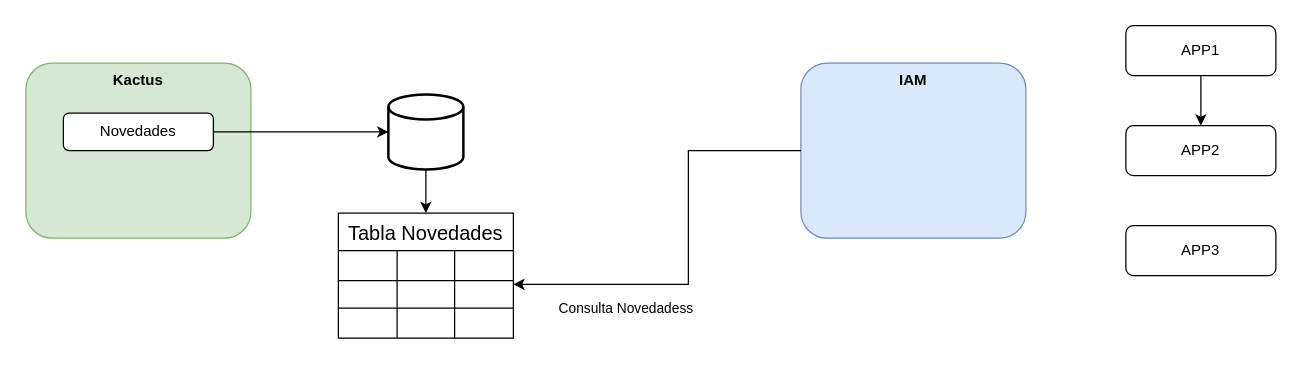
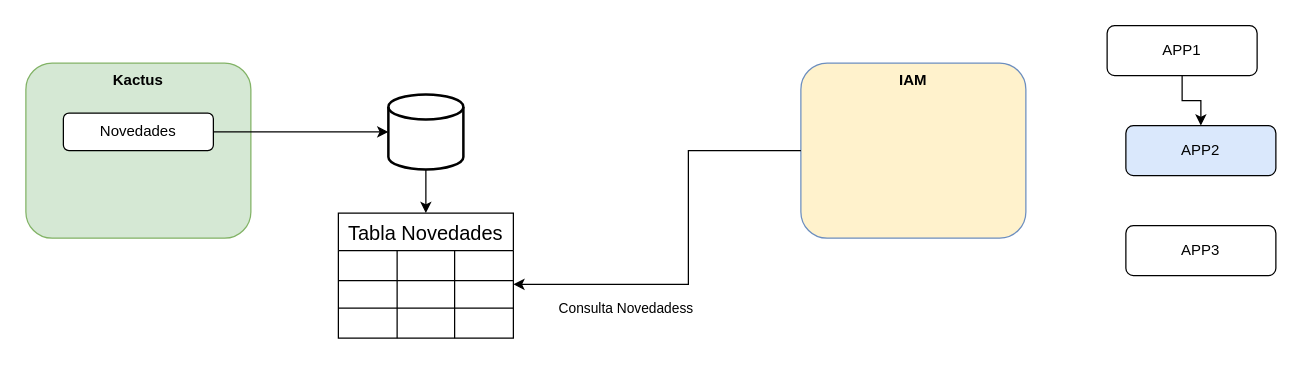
  <mxCell id="0" />
  <mxCell id="1" parent="0" />
  <mxCell id="2" value="&lt;b&gt;Kactus&lt;/b&gt;" style="rounded=1;whiteSpace=wrap;html=1;verticalAlign=top;fillColor=#d5e8d4;strokeColor=#82b366;" vertex="1" parent="1"><mxGeometry x="20" y="50" width="180" height="140" as="geometry" /></mxCell>
  <mxCell id="3" value="Novedades" style="rounded=1;whiteSpace=wrap;html=1;" vertex="1" parent="1"><mxGeometry x="50" y="90" width="120" height="30" as="geometry" /></mxCell>
  <mxCell id="4" style="edgeStyle=orthogonalEdgeStyle;rounded=0;orthogonalLoop=1;jettySize=auto;html=1;" edge="1" parent="1" source="5" target="7"><mxGeometry relative="1" as="geometry" /></mxCell>
  <mxCell id="5" value="" style="strokeWidth=2;html=1;shape=mxgraph.flowchart.database;whiteSpace=wrap;" vertex="1" parent="1"><mxGeometry x="310" y="75" width="60" height="60" as="geometry" /></mxCell>
  <mxCell id="6" style="edgeStyle=orthogonalEdgeStyle;rounded=0;orthogonalLoop=1;jettySize=auto;html=1;entryX=0;entryY=0.5;entryDx=0;entryDy=0;entryPerimeter=0;" edge="1" parent="1" source="3" target="5"><mxGeometry relative="1" as="geometry" /></mxCell>
  <mxCell id="7" value="Tabla Novedades" style="shape=table;startSize=30;container=1;collapsible=0;childLayout=tableLayout;strokeColor=default;fontSize=16;" vertex="1" parent="1"><mxGeometry x="270" y="170" width="140" height="100" as="geometry" /></mxCell>
  <mxCell id="8" value="" style="shape=tableRow;horizontal=0;startSize=0;swimlaneHead=0;swimlaneBody=0;strokeColor=inherit;top=0;left=0;bottom=0;right=0;collapsible=0;dropTarget=0;fillColor=none;points=[[0,0.5],[1,0.5]];portConstraint=eastwest;fontSize=16;" vertex="1" parent="7"><mxGeometry y="30" width="140" height="24" as="geometry" /></mxCell>
  <mxCell id="9" value="" style="shape=partialRectangle;html=1;whiteSpace=wrap;connectable=0;strokeColor=inherit;overflow=hidden;fillColor=none;top=0;left=0;bottom=0;right=0;pointerEvents=1;fontSize=16;" vertex="1" parent="8"><mxGeometry width="47" height="24" as="geometry"><mxRectangle width="47" height="24" as="alternateBounds" /></mxGeometry></mxCell>
  <mxCell id="10" value="" style="shape=partialRectangle;html=1;whiteSpace=wrap;connectable=0;strokeColor=inherit;overflow=hidden;fillColor=none;top=0;left=0;bottom=0;right=0;pointerEvents=1;fontSize=16;" vertex="1" parent="8"><mxGeometry x="47" width="46" height="24" as="geometry"><mxRectangle width="46" height="24" as="alternateBounds" /></mxGeometry></mxCell>
  <mxCell id="11" value="" style="shape=partialRectangle;html=1;whiteSpace=wrap;connectable=0;strokeColor=inherit;overflow=hidden;fillColor=none;top=0;left=0;bottom=0;right=0;pointerEvents=1;fontSize=16;" vertex="1" parent="8"><mxGeometry x="93" width="47" height="24" as="geometry"><mxRectangle width="47" height="24" as="alternateBounds" /></mxGeometry></mxCell>
  <mxCell id="12" value="" style="shape=tableRow;horizontal=0;startSize=0;swimlaneHead=0;swimlaneBody=0;strokeColor=inherit;top=0;left=0;bottom=0;right=0;collapsible=0;dropTarget=0;fillColor=none;points=[[0,0.5],[1,0.5]];portConstraint=eastwest;fontSize=16;" vertex="1" parent="7"><mxGeometry y="54" width="140" height="22" as="geometry" /></mxCell>
  <mxCell id="13" value="" style="shape=partialRectangle;html=1;whiteSpace=wrap;connectable=0;strokeColor=inherit;overflow=hidden;fillColor=none;top=0;left=0;bottom=0;right=0;pointerEvents=1;fontSize=16;" vertex="1" parent="12"><mxGeometry width="47" height="22" as="geometry"><mxRectangle width="47" height="22" as="alternateBounds" /></mxGeometry></mxCell>
  <mxCell id="14" value="" style="shape=partialRectangle;html=1;whiteSpace=wrap;connectable=0;strokeColor=inherit;overflow=hidden;fillColor=none;top=0;left=0;bottom=0;right=0;pointerEvents=1;fontSize=16;" vertex="1" parent="12"><mxGeometry x="47" width="46" height="22" as="geometry"><mxRectangle width="46" height="22" as="alternateBounds" /></mxGeometry></mxCell>
  <mxCell id="15" value="" style="shape=partialRectangle;html=1;whiteSpace=wrap;connectable=0;strokeColor=inherit;overflow=hidden;fillColor=none;top=0;left=0;bottom=0;right=0;pointerEvents=1;fontSize=16;" vertex="1" parent="12"><mxGeometry x="93" width="47" height="22" as="geometry"><mxRectangle width="47" height="22" as="alternateBounds" /></mxGeometry></mxCell>
  <mxCell id="16" value="" style="shape=tableRow;horizontal=0;startSize=0;swimlaneHead=0;swimlaneBody=0;strokeColor=inherit;top=0;left=0;bottom=0;right=0;collapsible=0;dropTarget=0;fillColor=none;points=[[0,0.5],[1,0.5]];portConstraint=eastwest;fontSize=16;" vertex="1" parent="7"><mxGeometry y="76" width="140" height="24" as="geometry" /></mxCell>
  <mxCell id="17" value="" style="shape=partialRectangle;html=1;whiteSpace=wrap;connectable=0;strokeColor=inherit;overflow=hidden;fillColor=none;top=0;left=0;bottom=0;right=0;pointerEvents=1;fontSize=16;" vertex="1" parent="16"><mxGeometry width="47" height="24" as="geometry"><mxRectangle width="47" height="24" as="alternateBounds" /></mxGeometry></mxCell>
  <mxCell id="18" value="" style="shape=partialRectangle;html=1;whiteSpace=wrap;connectable=0;strokeColor=inherit;overflow=hidden;fillColor=none;top=0;left=0;bottom=0;right=0;pointerEvents=1;fontSize=16;" vertex="1" parent="16"><mxGeometry x="47" width="46" height="24" as="geometry"><mxRectangle width="46" height="24" as="alternateBounds" /></mxGeometry></mxCell>
  <mxCell id="19" value="" style="shape=partialRectangle;html=1;whiteSpace=wrap;connectable=0;strokeColor=inherit;overflow=hidden;fillColor=none;top=0;left=0;bottom=0;right=0;pointerEvents=1;fontSize=16;" vertex="1" parent="16"><mxGeometry x="93" width="47" height="24" as="geometry"><mxRectangle width="47" height="24" as="alternateBounds" /></mxGeometry></mxCell>
- <mxCell id="20" value="&lt;b&gt;IAM&lt;/b&gt;" style="rounded=1;whiteSpace=wrap;html=1;verticalAlign=top;fillColor=#dae8fc;strokeColor=#6c8ebf;" vertex="1" parent="1"><mxGeometry x="640" y="50" width="180" height="140" as="geometry" /></mxCell>
+ <mxCell id="20" value="&lt;b&gt;IAM&lt;/b&gt;" style="rounded=1;whiteSpace=wrap;html=1;verticalAlign=top;fillColor=#fff2cc;strokeColor=#6c8ebf;" vertex="1" parent="1"><mxGeometry x="640" y="50" width="180" height="140" as="geometry" /></mxCell>
  <mxCell id="21" style="edgeStyle=orthogonalEdgeStyle;rounded=0;orthogonalLoop=1;jettySize=auto;html=1;entryX=1;entryY=0.136;entryDx=0;entryDy=0;entryPerimeter=0;" edge="1" parent="1" source="20" target="12"><mxGeometry relative="1" as="geometry"><Array as="points"><mxPoint x="550" y="120" /><mxPoint x="550" y="227" /></Array></mxGeometry></mxCell>
  <mxCell id="22" value="Consulta Novedadess" style="edgeLabel;html=1;align=center;verticalAlign=middle;resizable=0;points=[];" vertex="1" connectable="0" parent="21"><mxGeometry x="0.691" y="1" relative="1" as="geometry"><mxPoint x="38" y="18" as="offset" /></mxGeometry></mxCell>
  <mxCell id="23" style="edgeStyle=orthogonalEdgeStyle;rounded=0;orthogonalLoop=1;jettySize=auto;html=1;" edge="1" parent="1" source="24" target="25"><mxGeometry relative="1" as="geometry" /></mxCell>
- <mxCell id="24" value="APP1" style="rounded=1;whiteSpace=wrap;html=1;" vertex="1" parent="1"><mxGeometry x="900" y="20" width="120" height="40" as="geometry" /></mxCell>
- <mxCell id="25" value="APP2" style="rounded=1;whiteSpace=wrap;html=1;" vertex="1" parent="1"><mxGeometry x="900" y="100" width="120" height="40" as="geometry" /></mxCell>
+ <mxCell id="24" value="APP1" style="rounded=1;whiteSpace=wrap;html=1;" vertex="1" parent="1"><mxGeometry x="885" y="20" width="120" height="40" as="geometry" /></mxCell>
+ <mxCell id="25" value="APP2" style="rounded=1;whiteSpace=wrap;html=1;fillColor=#dae8fc;" vertex="1" parent="1"><mxGeometry x="900" y="100" width="120" height="40" as="geometry" /></mxCell>
  <mxCell id="26" value="APP3" style="rounded=1;whiteSpace=wrap;html=1;" vertex="1" parent="1"><mxGeometry x="900" y="180" width="120" height="40" as="geometry" /></mxCell>
